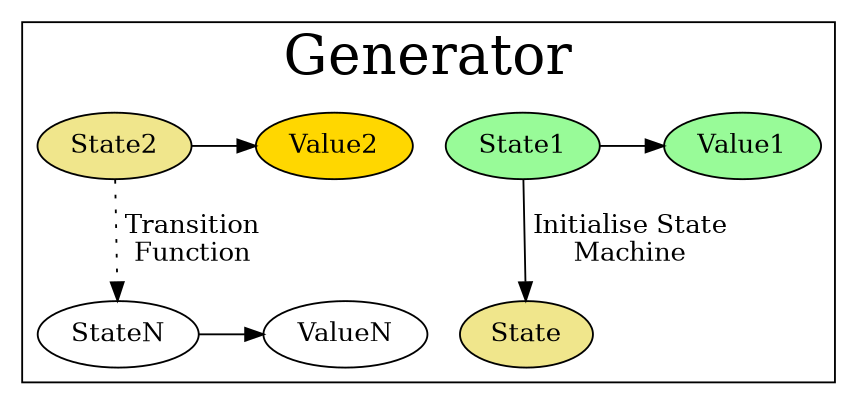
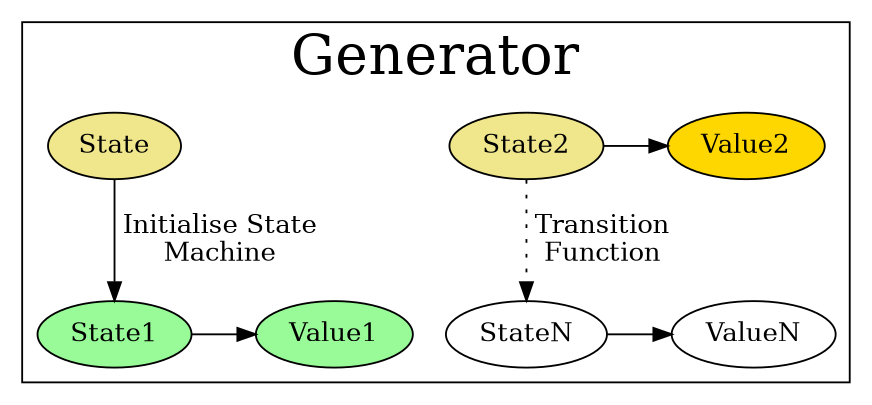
  digraph {
    node [fillcolor=palegreen style=filled]
    State1
    Value1
    State2 [fillcolor=khaki]
    Value2 [fillcolor=gold]
    StateN [fillcolor=white]
    ValueN [fillcolor=white]
    n7 [fillcolor=khaki label=State]
    subgraph cluster_1 {
      fontsize=30
      label=Generator
      n7
      subgraph sub_2 {
        fontsize=30
        label=Generator
        rank=same
        State1
        Value1
      }
      subgraph sub_3 {
        fontsize=30
        label=Generator
        rank=same
        State2
        Value2
      }
      subgraph sub_4 {
        fontsize=30
        label=Generator
        rank=same
        StateN
        ValueN
      }
    }
    State1 -> Value1
    State2 -> Value2
    State2 -> StateN [label=" Transition\n Function" style=dotted weight=6]
    StateN -> ValueN
-   State1 -> n7 [label=" Initialise State\n Machine" weight=9]
+   n7 -> State1 [label=" Initialise State\n Machine" weight=9]
  }
